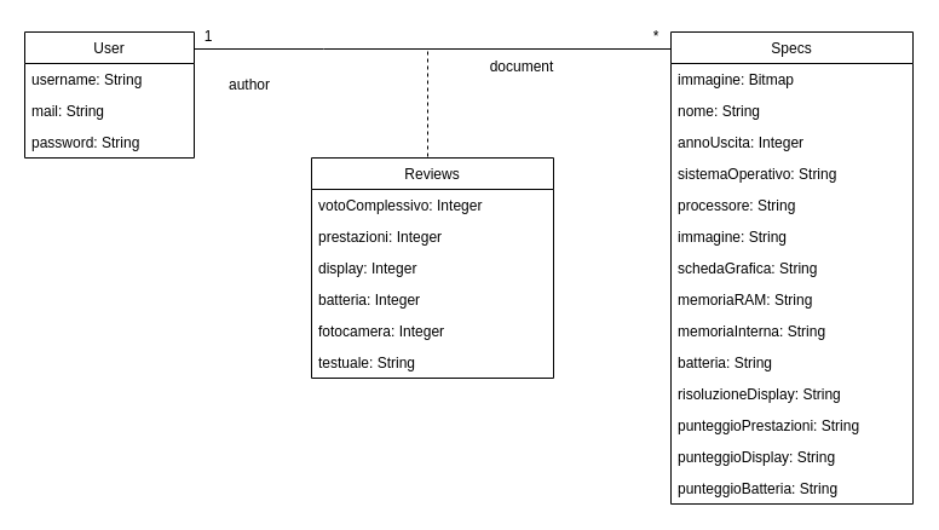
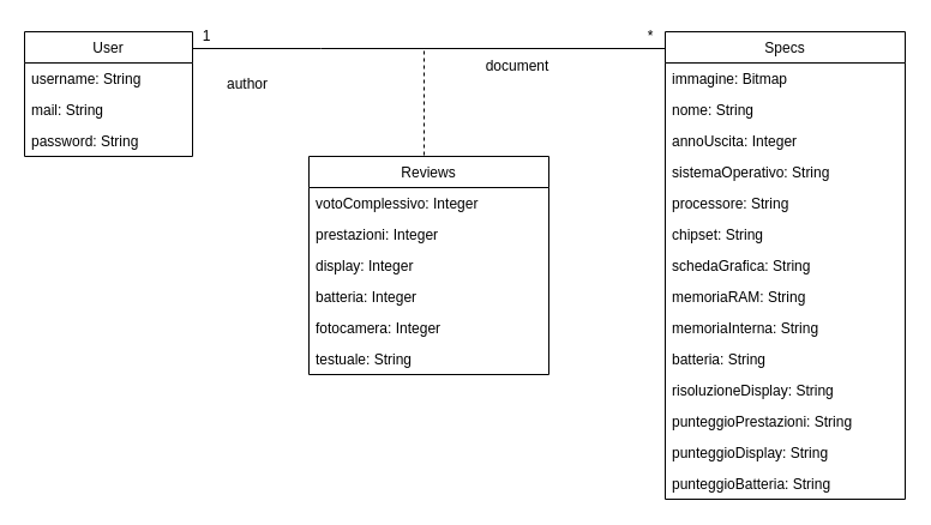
  <mxCell id="0" />
  <mxCell id="1" parent="0" />
  <mxCell id="2" value="author" style="text;html=1;strokeColor=none;fillColor=none;align=center;verticalAlign=middle;whiteSpace=wrap;rounded=0;" parent="1" vertex="1"><mxGeometry x="186" y="60" width="40" height="20" as="geometry" /></mxCell>
  <mxCell id="3" value="document" style="text;html=1;strokeColor=none;fillColor=none;align=center;verticalAlign=middle;whiteSpace=wrap;rounded=0;" parent="1" vertex="1"><mxGeometry x="411" y="45" width="40" height="20" as="geometry" /></mxCell>
  <mxCell id="4" value="1" style="text;html=1;strokeColor=none;fillColor=none;align=center;verticalAlign=middle;whiteSpace=wrap;rounded=0;" parent="1" vertex="1"><mxGeometry x="152" y="20" width="40" height="20" as="geometry" /></mxCell>
  <mxCell id="5" value="*" style="text;html=1;strokeColor=none;fillColor=none;align=center;verticalAlign=middle;whiteSpace=wrap;rounded=0;" parent="1" vertex="1"><mxGeometry x="522" y="20" width="40" height="20" as="geometry" /></mxCell>
  <mxCell id="6" value="" style="edgeStyle=orthogonalEdgeStyle;rounded=0;orthogonalLoop=1;jettySize=auto;html=1;endArrow=none;endFill=0;fontSize=12;verticalAlign=bottom;" parent="1" source="7" target="11" edge="1"><mxGeometry relative="1" as="geometry"><Array as="points"><mxPoint x="267" y="40" /><mxPoint x="267" y="40" /></Array></mxGeometry></mxCell>
  <mxCell id="7" value="User" style="swimlane;fontStyle=0;childLayout=stackLayout;horizontal=1;startSize=26;fillColor=none;horizontalStack=0;resizeParent=1;resizeParentMax=0;resizeLast=0;collapsible=1;marginBottom=0;fontSize=12;" parent="1" vertex="1"><mxGeometry x="20" y="26" width="140" height="104" as="geometry"><mxRectangle x="45" y="234" width="52" height="26" as="alternateBounds" /></mxGeometry></mxCell>
  <mxCell id="8" value="username: String" style="text;strokeColor=none;fillColor=none;align=left;verticalAlign=top;spacingLeft=4;spacingRight=4;overflow=hidden;rotatable=0;points=[[0,0.5],[1,0.5]];portConstraint=eastwest;" parent="7" vertex="1"><mxGeometry y="26" width="140" height="26" as="geometry" /></mxCell>
  <mxCell id="9" value="mail: String" style="text;strokeColor=none;fillColor=none;align=left;verticalAlign=top;spacingLeft=4;spacingRight=4;overflow=hidden;rotatable=0;points=[[0,0.5],[1,0.5]];portConstraint=eastwest;" parent="7" vertex="1"><mxGeometry y="52" width="140" height="26" as="geometry" /></mxCell>
  <mxCell id="10" value="password: String" style="text;strokeColor=none;fillColor=none;align=left;verticalAlign=top;spacingLeft=4;spacingRight=4;overflow=hidden;rotatable=0;points=[[0,0.5],[1,0.5]];portConstraint=eastwest;" parent="7" vertex="1"><mxGeometry y="78" width="140" height="26" as="geometry" /></mxCell>
  <mxCell id="11" value="Specs" style="swimlane;fontStyle=0;childLayout=stackLayout;horizontal=1;startSize=26;fillColor=none;horizontalStack=0;resizeParent=1;resizeParentMax=0;resizeLast=0;collapsible=1;marginBottom=0;fontSize=12;" parent="1" vertex="1"><mxGeometry x="554" y="26" width="200" height="390" as="geometry"><mxRectangle x="45" y="234" width="52" height="26" as="alternateBounds" /></mxGeometry></mxCell>
  <mxCell id="12" value="immagine: Bitmap" style="text;strokeColor=none;fillColor=none;align=left;verticalAlign=top;spacingLeft=4;spacingRight=4;overflow=hidden;rotatable=0;points=[[0,0.5],[1,0.5]];portConstraint=eastwest;" parent="11" vertex="1"><mxGeometry y="26" width="200" height="26" as="geometry" /></mxCell>
  <mxCell id="13" value="nome: String" style="text;strokeColor=none;fillColor=none;align=left;verticalAlign=top;spacingLeft=4;spacingRight=4;overflow=hidden;rotatable=0;points=[[0,0.5],[1,0.5]];portConstraint=eastwest;" parent="11" vertex="1"><mxGeometry y="52" width="200" height="26" as="geometry" /></mxCell>
  <mxCell id="14" value="annoUscita: Integer" style="text;strokeColor=none;fillColor=none;align=left;verticalAlign=top;spacingLeft=4;spacingRight=4;overflow=hidden;rotatable=0;points=[[0,0.5],[1,0.5]];portConstraint=eastwest;" parent="11" vertex="1"><mxGeometry y="78" width="200" height="26" as="geometry" /></mxCell>
  <mxCell id="15" value="sistemaOperativo: String" style="text;strokeColor=none;fillColor=none;align=left;verticalAlign=top;spacingLeft=4;spacingRight=4;overflow=hidden;rotatable=0;points=[[0,0.5],[1,0.5]];portConstraint=eastwest;fontSize=12;" parent="11" vertex="1"><mxGeometry y="104" width="200" height="26" as="geometry" /></mxCell>
  <mxCell id="16" value="processore: String" style="text;strokeColor=none;fillColor=none;align=left;verticalAlign=top;spacingLeft=4;spacingRight=4;overflow=hidden;rotatable=0;points=[[0,0.5],[1,0.5]];portConstraint=eastwest;fontSize=12;" parent="11" vertex="1"><mxGeometry y="130" width="200" height="26" as="geometry" /></mxCell>
- <mxCell id="17" value="immagine: String" style="text;strokeColor=none;fillColor=none;align=left;verticalAlign=top;spacingLeft=4;spacingRight=4;overflow=hidden;rotatable=0;points=[[0,0.5],[1,0.5]];portConstraint=eastwest;fontSize=12;" parent="11" vertex="1"><mxGeometry y="156" width="200" height="26" as="geometry" /></mxCell>
+ <mxCell id="17" value="chipset: String" style="text;strokeColor=none;fillColor=none;align=left;verticalAlign=top;spacingLeft=4;spacingRight=4;overflow=hidden;rotatable=0;points=[[0,0.5],[1,0.5]];portConstraint=eastwest;fontSize=12;" parent="11" vertex="1"><mxGeometry y="156" width="200" height="26" as="geometry" /></mxCell>
  <mxCell id="18" value="schedaGrafica: String" style="text;strokeColor=none;fillColor=none;align=left;verticalAlign=top;spacingLeft=4;spacingRight=4;overflow=hidden;rotatable=0;points=[[0,0.5],[1,0.5]];portConstraint=eastwest;" vertex="1" parent="11"><mxGeometry y="182" width="200" height="26" as="geometry" /></mxCell>
  <mxCell id="19" value="memoriaRAM: String" style="text;strokeColor=none;fillColor=none;align=left;verticalAlign=top;spacingLeft=4;spacingRight=4;overflow=hidden;rotatable=0;points=[[0,0.5],[1,0.5]];portConstraint=eastwest;" vertex="1" parent="11"><mxGeometry y="208" width="200" height="26" as="geometry" /></mxCell>
  <mxCell id="20" value="memoriaInterna: String" style="text;strokeColor=none;fillColor=none;align=left;verticalAlign=top;spacingLeft=4;spacingRight=4;overflow=hidden;rotatable=0;points=[[0,0.5],[1,0.5]];portConstraint=eastwest;" vertex="1" parent="11"><mxGeometry y="234" width="200" height="26" as="geometry" /></mxCell>
  <mxCell id="21" value="batteria: String" style="text;strokeColor=none;fillColor=none;align=left;verticalAlign=top;spacingLeft=4;spacingRight=4;overflow=hidden;rotatable=0;points=[[0,0.5],[1,0.5]];portConstraint=eastwest;" vertex="1" parent="11"><mxGeometry y="260" width="200" height="26" as="geometry" /></mxCell>
  <mxCell id="22" value="risoluzioneDisplay: String" style="text;strokeColor=none;fillColor=none;align=left;verticalAlign=top;spacingLeft=4;spacingRight=4;overflow=hidden;rotatable=0;points=[[0,0.5],[1,0.5]];portConstraint=eastwest;" vertex="1" parent="11"><mxGeometry y="286" width="200" height="26" as="geometry" /></mxCell>
  <mxCell id="23" value="punteggioPrestazioni: String" style="text;strokeColor=none;fillColor=none;align=left;verticalAlign=top;spacingLeft=4;spacingRight=4;overflow=hidden;rotatable=0;points=[[0,0.5],[1,0.5]];portConstraint=eastwest;" vertex="1" parent="11"><mxGeometry y="312" width="200" height="26" as="geometry" /></mxCell>
  <mxCell id="24" value="punteggioDisplay: String" style="text;strokeColor=none;fillColor=none;align=left;verticalAlign=top;spacingLeft=4;spacingRight=4;overflow=hidden;rotatable=0;points=[[0,0.5],[1,0.5]];portConstraint=eastwest;" vertex="1" parent="11"><mxGeometry y="338" width="200" height="26" as="geometry" /></mxCell>
  <mxCell id="25" value="punteggioBatteria: String" style="text;strokeColor=none;fillColor=none;align=left;verticalAlign=top;spacingLeft=4;spacingRight=4;overflow=hidden;rotatable=0;points=[[0,0.5],[1,0.5]];portConstraint=eastwest;" vertex="1" parent="11"><mxGeometry y="364" width="200" height="26" as="geometry" /></mxCell>
  <mxCell id="26" value="" style="endArrow=none;dashed=1;html=1;" edge="1" parent="1"><mxGeometry width="50" height="50" relative="1" as="geometry"><mxPoint x="353" y="129" as="sourcePoint" /><mxPoint x="353" y="40" as="targetPoint" /></mxGeometry></mxCell>
  <mxCell id="27" value="Reviews" style="swimlane;fontStyle=0;childLayout=stackLayout;horizontal=1;startSize=26;fillColor=none;horizontalStack=0;resizeParent=1;resizeParentMax=0;resizeLast=0;collapsible=1;marginBottom=0;fontSize=12;" vertex="1" parent="1"><mxGeometry x="257" y="130" width="200" height="182" as="geometry"><mxRectangle x="282" y="244" width="52" height="26" as="alternateBounds" /></mxGeometry></mxCell>
  <mxCell id="28" value="votoComplessivo: Integer" style="text;strokeColor=none;fillColor=none;align=left;verticalAlign=top;spacingLeft=4;spacingRight=4;overflow=hidden;rotatable=0;points=[[0,0.5],[1,0.5]];portConstraint=eastwest;" vertex="1" parent="27"><mxGeometry y="26" width="200" height="26" as="geometry" /></mxCell>
  <mxCell id="29" value="prestazioni: Integer" style="text;strokeColor=none;fillColor=none;align=left;verticalAlign=top;spacingLeft=4;spacingRight=4;overflow=hidden;rotatable=0;points=[[0,0.5],[1,0.5]];portConstraint=eastwest;" vertex="1" parent="27"><mxGeometry y="52" width="200" height="26" as="geometry" /></mxCell>
  <mxCell id="30" value="display: Integer" style="text;strokeColor=none;fillColor=none;align=left;verticalAlign=top;spacingLeft=4;spacingRight=4;overflow=hidden;rotatable=0;points=[[0,0.5],[1,0.5]];portConstraint=eastwest;" vertex="1" parent="27"><mxGeometry y="78" width="200" height="26" as="geometry" /></mxCell>
  <mxCell id="31" value="batteria: Integer" style="text;strokeColor=none;fillColor=none;align=left;verticalAlign=top;spacingLeft=4;spacingRight=4;overflow=hidden;rotatable=0;points=[[0,0.5],[1,0.5]];portConstraint=eastwest;fontSize=12;" vertex="1" parent="27"><mxGeometry y="104" width="200" height="26" as="geometry" /></mxCell>
  <mxCell id="32" value="fotocamera: Integer" style="text;strokeColor=none;fillColor=none;align=left;verticalAlign=top;spacingLeft=4;spacingRight=4;overflow=hidden;rotatable=0;points=[[0,0.5],[1,0.5]];portConstraint=eastwest;fontSize=12;" vertex="1" parent="27"><mxGeometry y="130" width="200" height="26" as="geometry" /></mxCell>
  <mxCell id="33" value="testuale: String" style="text;strokeColor=none;fillColor=none;align=left;verticalAlign=top;spacingLeft=4;spacingRight=4;overflow=hidden;rotatable=0;points=[[0,0.5],[1,0.5]];portConstraint=eastwest;fontSize=12;" vertex="1" parent="27"><mxGeometry y="156" width="200" height="26" as="geometry" /></mxCell>
